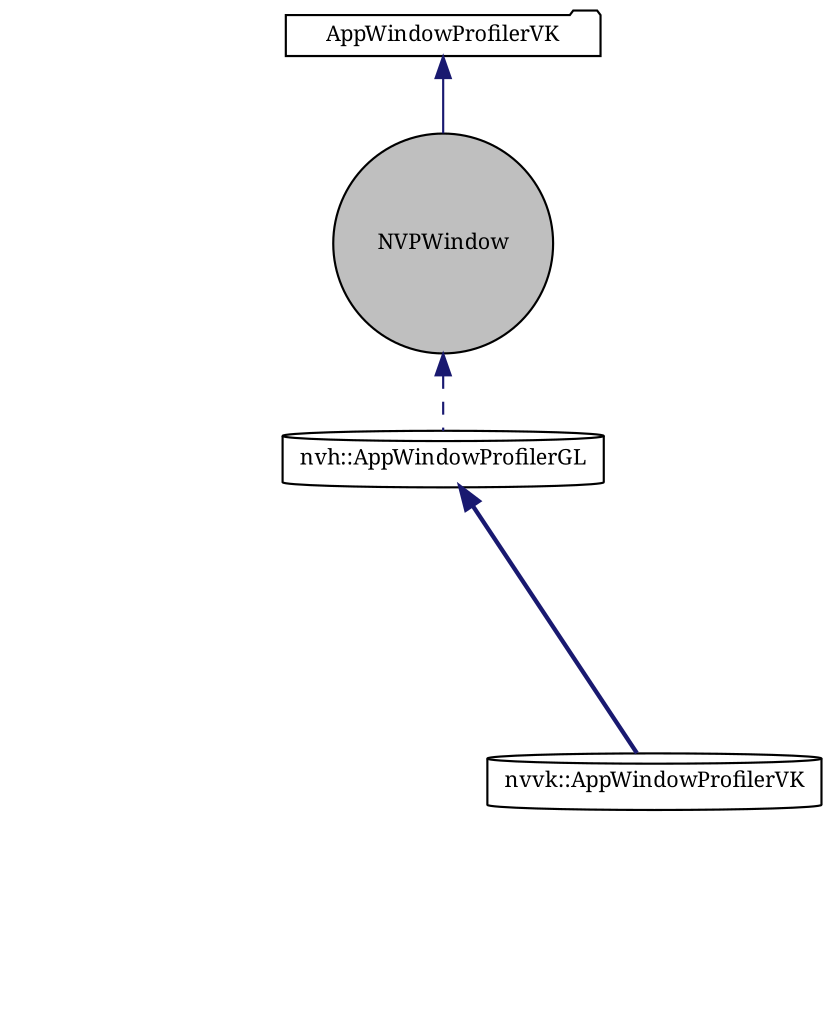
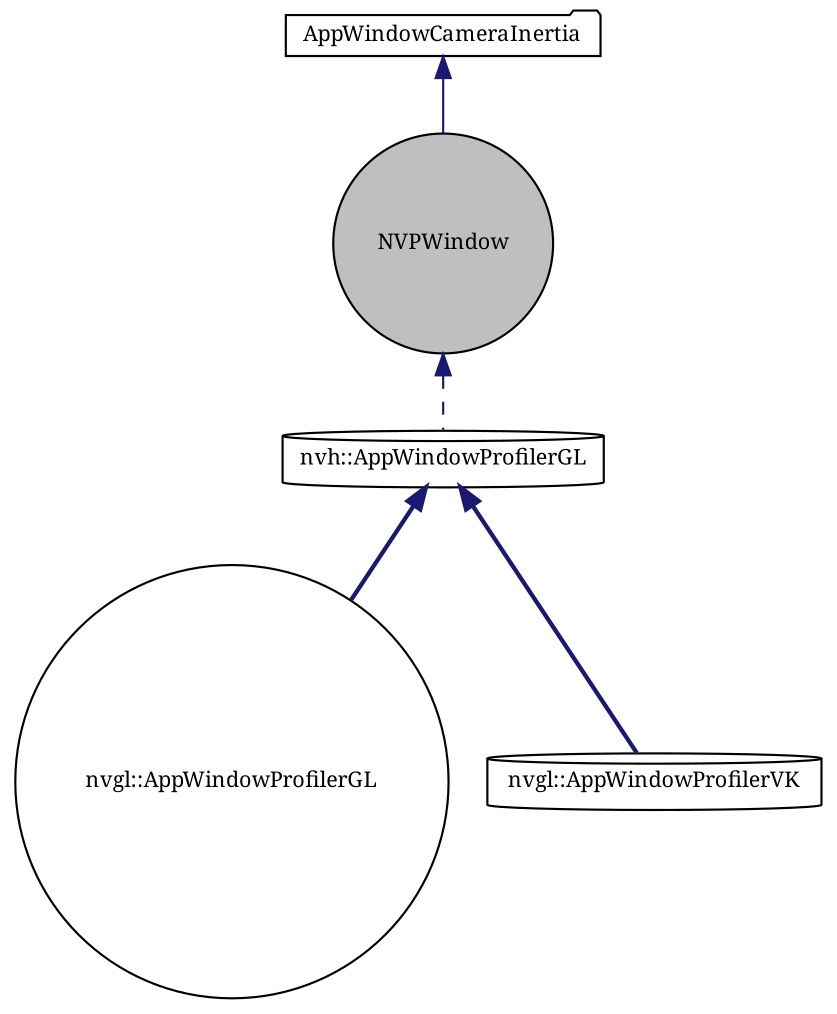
  digraph {
    fontname="Noto Serif"
    node [color=black fillcolor=white fontname="Noto Serif" fontsize=10 shape=circle style=filled]
    edge [color=midnightblue dir=back fontname="Noto Serif" fontsize=10 labelfontname=Helvetica labelfontsize=10 style=bold]
    n1 [fillcolor=grey75 fontcolor=black height=0.2 label=NVPWindow width=0.4]
    n2 [height=0.2 label="nvh::AppWindowProfilerGL" shape=cylinder width=0.4]
-   n3 [height=0.2 label=AppWindowProfilerVK shape=folder width=0.4]
-   n5 [height=0.2 label="nvvk::AppWindowProfilerVK" shape=cylinder width=0.4]
+   n3 [height=0.2 label=AppWindowCameraInertia shape=folder width=0.4]
+   n4 [height=0.2 label="nvgl::AppWindowProfilerGL" width=0.4]
+   n5 [height=0.2 label="nvgl::AppWindowProfilerVK" shape=cylinder width=0.4]
    n1 -> n2 [style=dashed]
+   n2 -> n4
    n2 -> n5
    n3 -> n1 [style=solid]
  }
